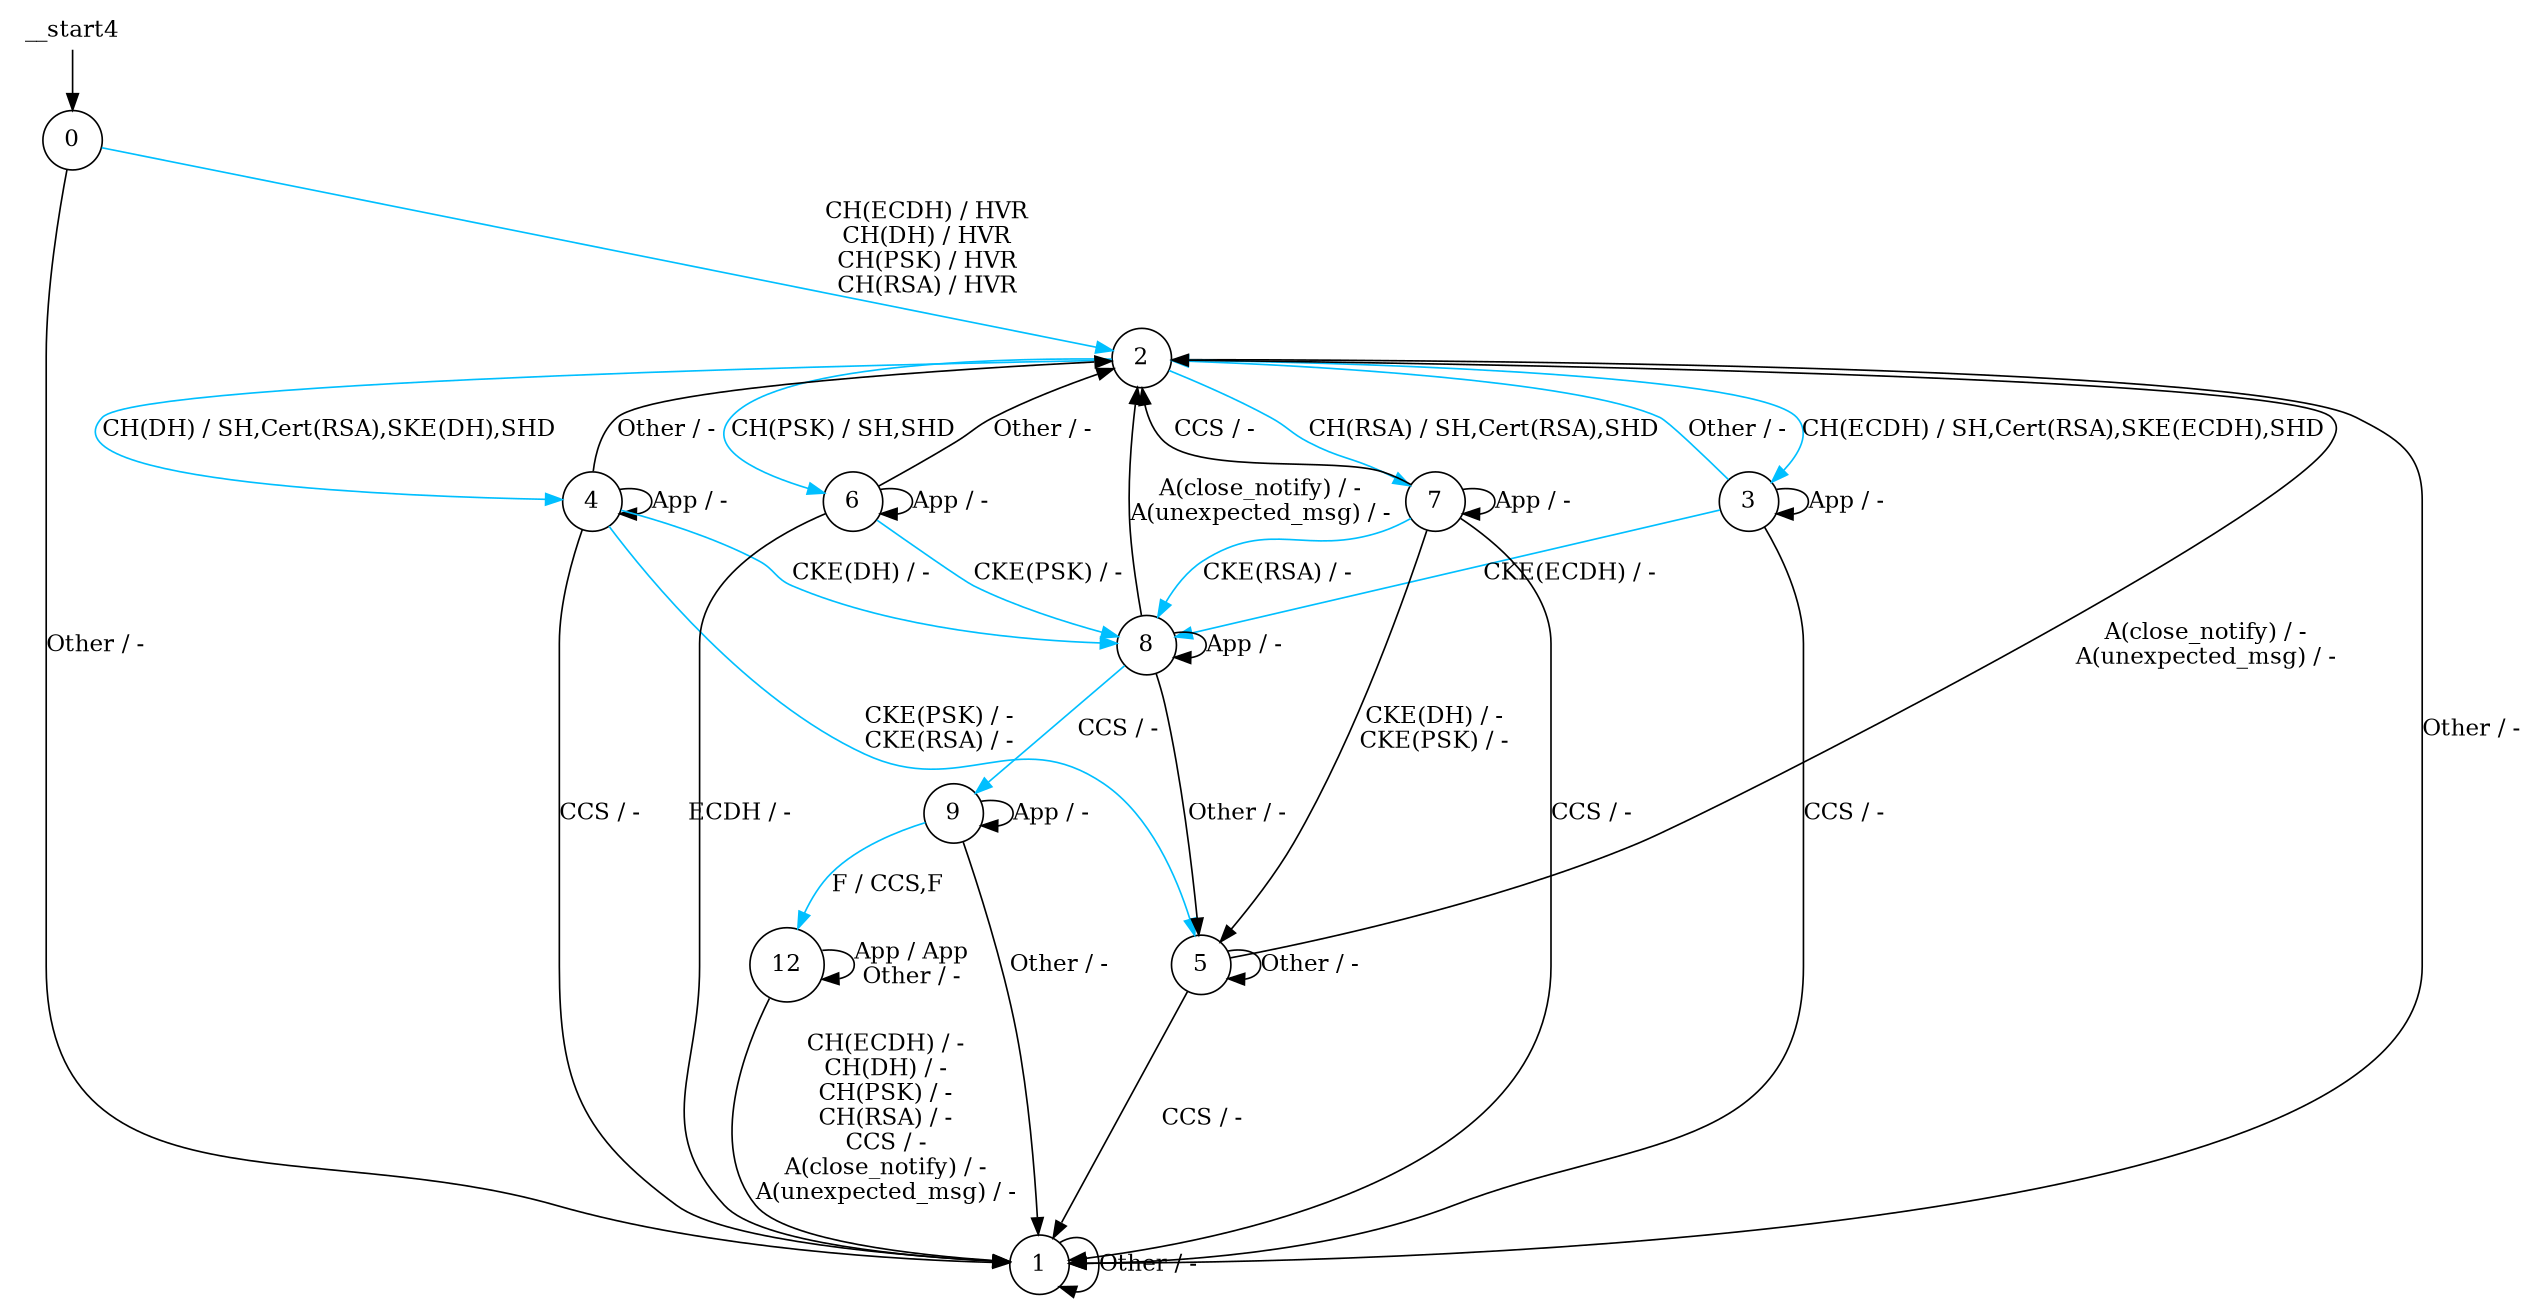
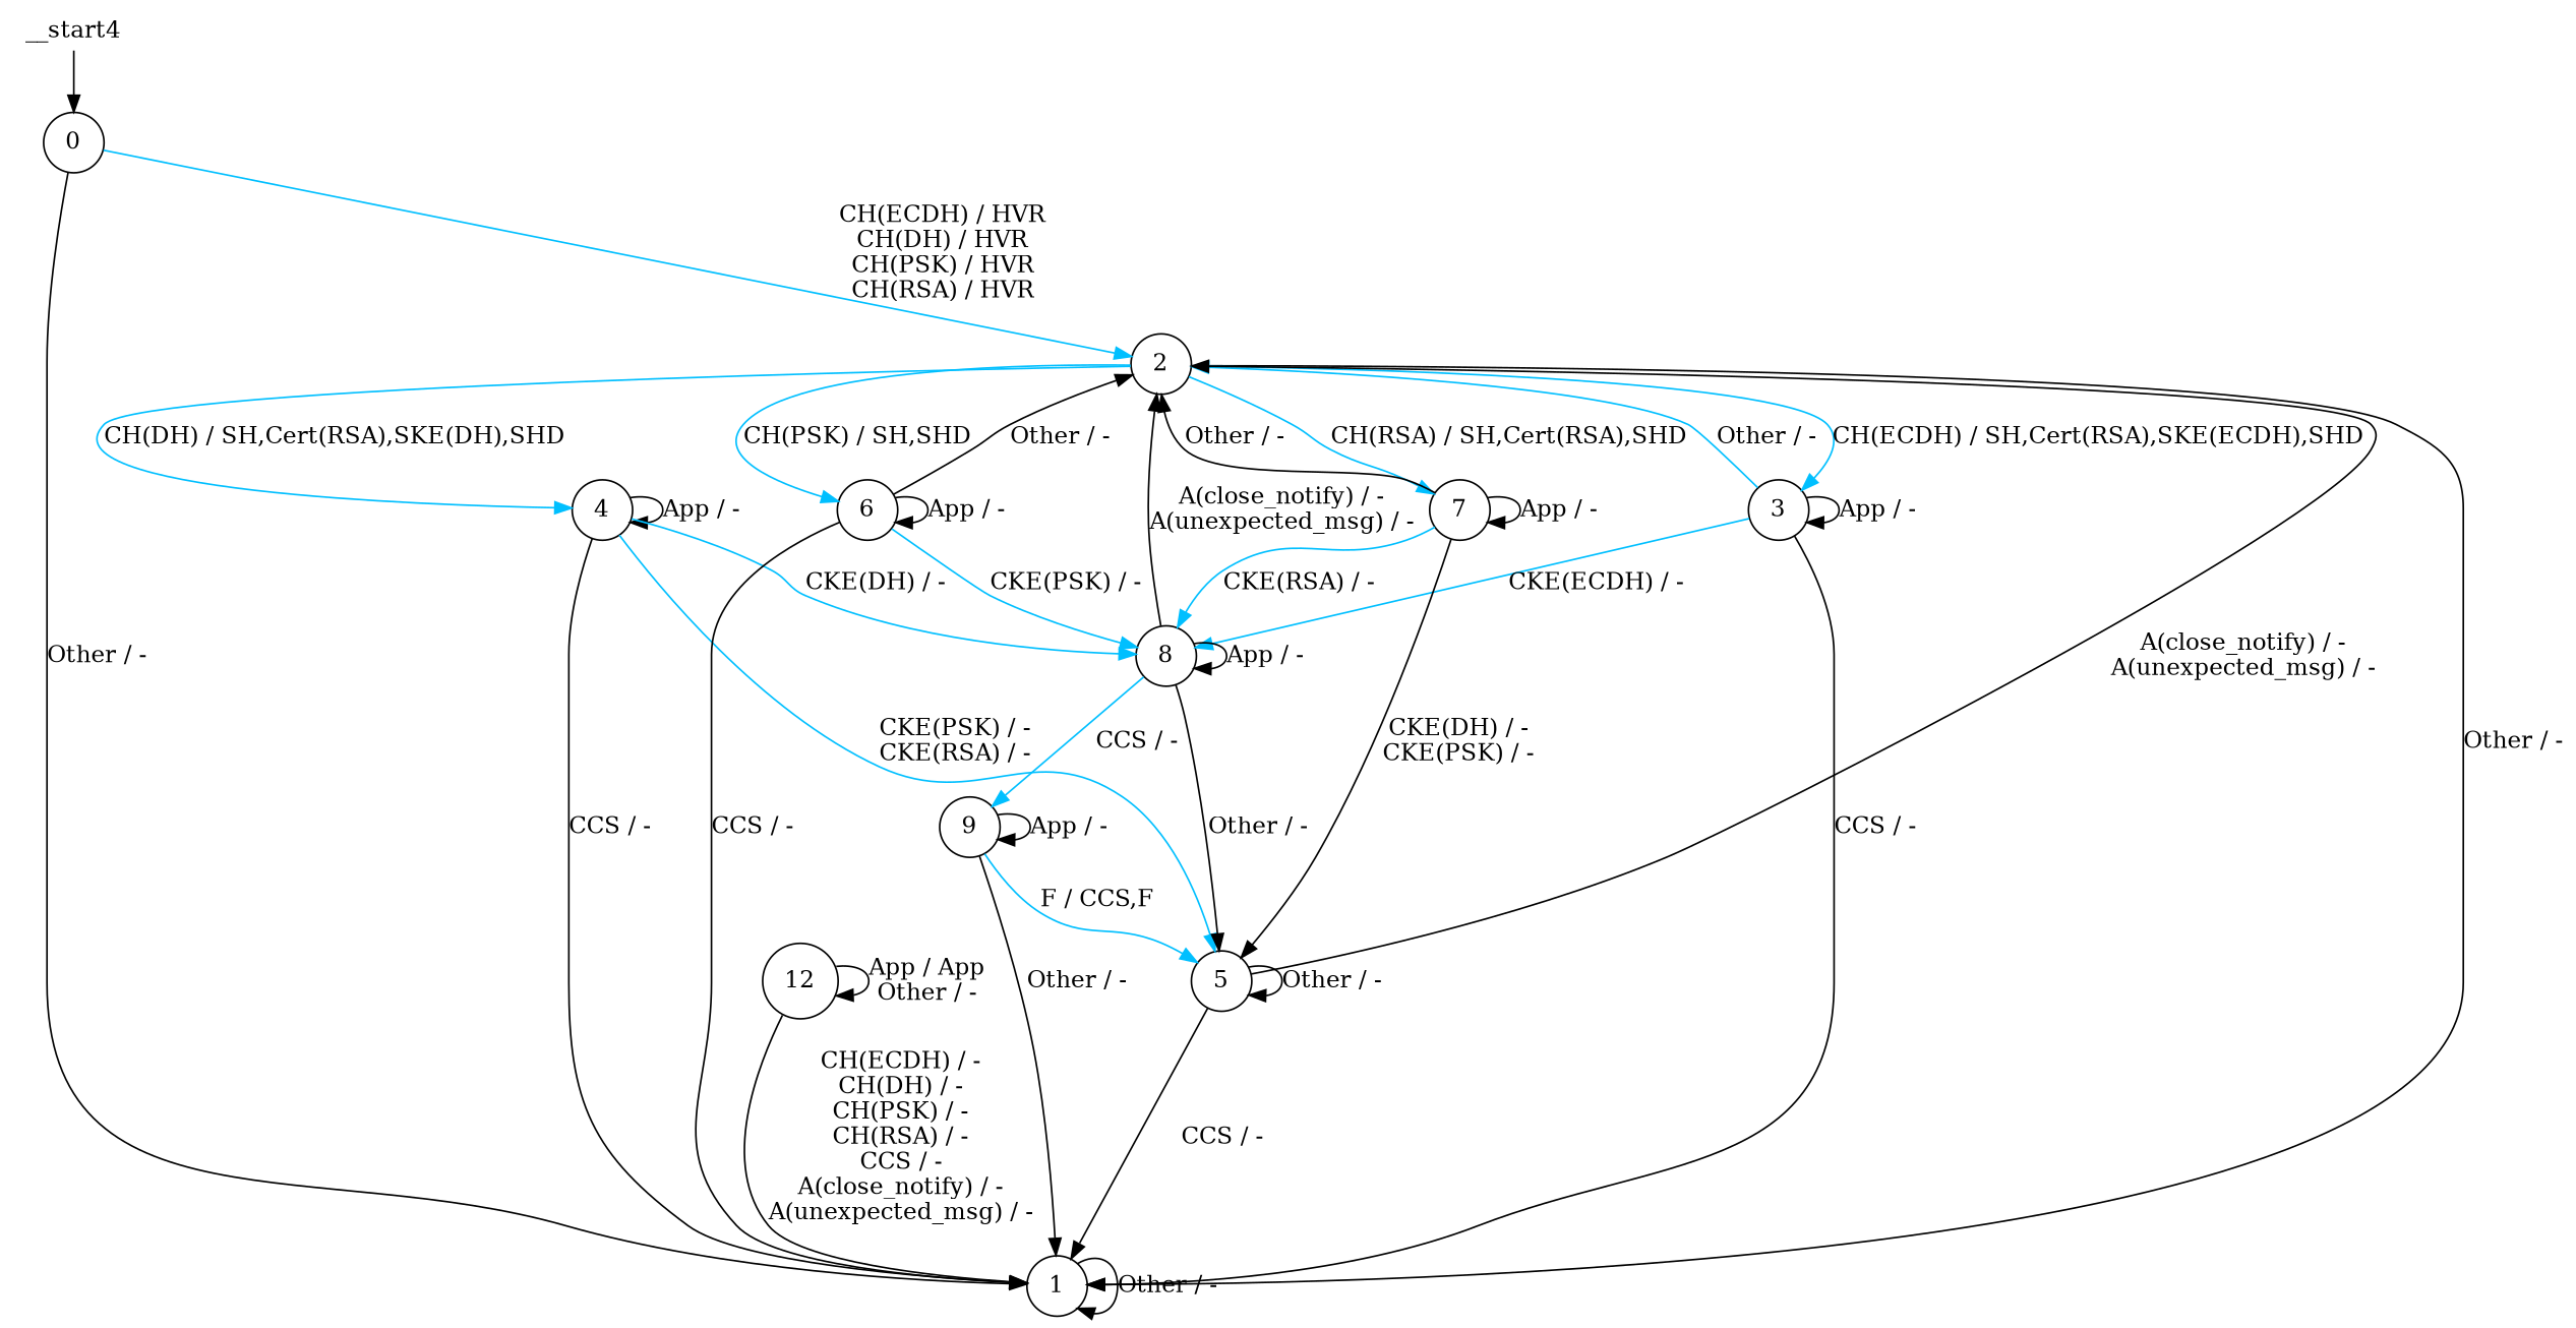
  digraph {
    node [shape=circle]
    n1 [label=0]
    n2 [label=1]
    n3 [label=2]
    n4 [label=3]
    n5 [label=4]
    n6 [label=6]
    n7 [label=7]
    n8 [label=8]
    n9 [label=5]
    n10 [label=9]
    n11 [label=12]
    n12 [height=0 label=__start4 shape=none width=0]
    n1 -> n2 [label="Other / -"]
    n1 -> n3 [color=deepskyblue label="CH(ECDH) / HVR\nCH(DH) / HVR\nCH(PSK) / HVR\nCH(RSA) / HVR"]
    n2 -> n2 [label="Other / -"]
    n3 -> n2 [label="Other / -"]
    n3 -> n4 [color=deepskyblue label="CH(ECDH) / SH,Cert(RSA),SKE(ECDH),SHD"]
    n3 -> n5 [color=deepskyblue label="CH(DH) / SH,Cert(RSA),SKE(DH),SHD"]
    n3 -> n6 [color=deepskyblue label="CH(PSK) / SH,SHD"]
    n3 -> n7 [color=deepskyblue label="CH(RSA) / SH,Cert(RSA),SHD"]
    n4 -> n2 [label="CCS / -"]
    n4 -> n3 [color=deepskyblue label="Other / -"]
    n4 -> n4 [label="App / -"]
    n4 -> n8 [color=deepskyblue label="CKE(ECDH) / -"]
    n5 -> n2 [label="CCS / -"]
-   n5 -> n3 [label="Other / -"]
    n5 -> n5 [label="App / -"]
    n5 -> n8 [color=deepskyblue label="CKE(DH) / -"]
    n5 -> n9 [color=deepskyblue label="CKE(PSK) / -\nCKE(RSA) / -"]
-   n6 -> n2 [label="ECDH / -"]
+   n6 -> n2 [label="CCS / -"]
    n6 -> n3 [label="Other / -"]
    n6 -> n6 [label="App / -"]
    n6 -> n8 [color=deepskyblue label="CKE(PSK) / -"]
-   n7 -> n2 [label="CCS / -"]
-   n7 -> n3 [label="CCS / -"]
+   n7 -> n3 [label="Other / -"]
    n7 -> n7 [label="App / -"]
    n7 -> n8 [color=deepskyblue label="CKE(RSA) / -"]
    n7 -> n9 [label="CKE(DH) / -\nCKE(PSK) / -"]
    n8 -> n3 [label="A(close_notify) / -\nA(unexpected_msg) / -"]
    n8 -> n8 [label="App / -"]
    n8 -> n9 [label="Other / -"]
    n8 -> n10 [color=deepskyblue label="CCS / -"]
    n9 -> n2 [label="CCS / -"]
    n9 -> n3 [label="A(close_notify) / -\nA(unexpected_msg) / -"]
    n9 -> n9 [label="Other / -"]
    n10 -> n2 [label="Other / -"]
    n10 -> n10 [label="App / -"]
-   n10 -> n11 [color=deepskyblue label="F / CCS,F"]
+   n10 -> n9 [color=deepskyblue label="F / CCS,F"]
    n11 -> n2 [label="CH(ECDH) / -\nCH(DH) / -\nCH(PSK) / -\nCH(RSA) / -\nCCS / -\nA(close_notify) / -\nA(unexpected_msg) / -"]
    n11 -> n11 [label="App / App\nOther / -"]
    n12 -> n1
  }
